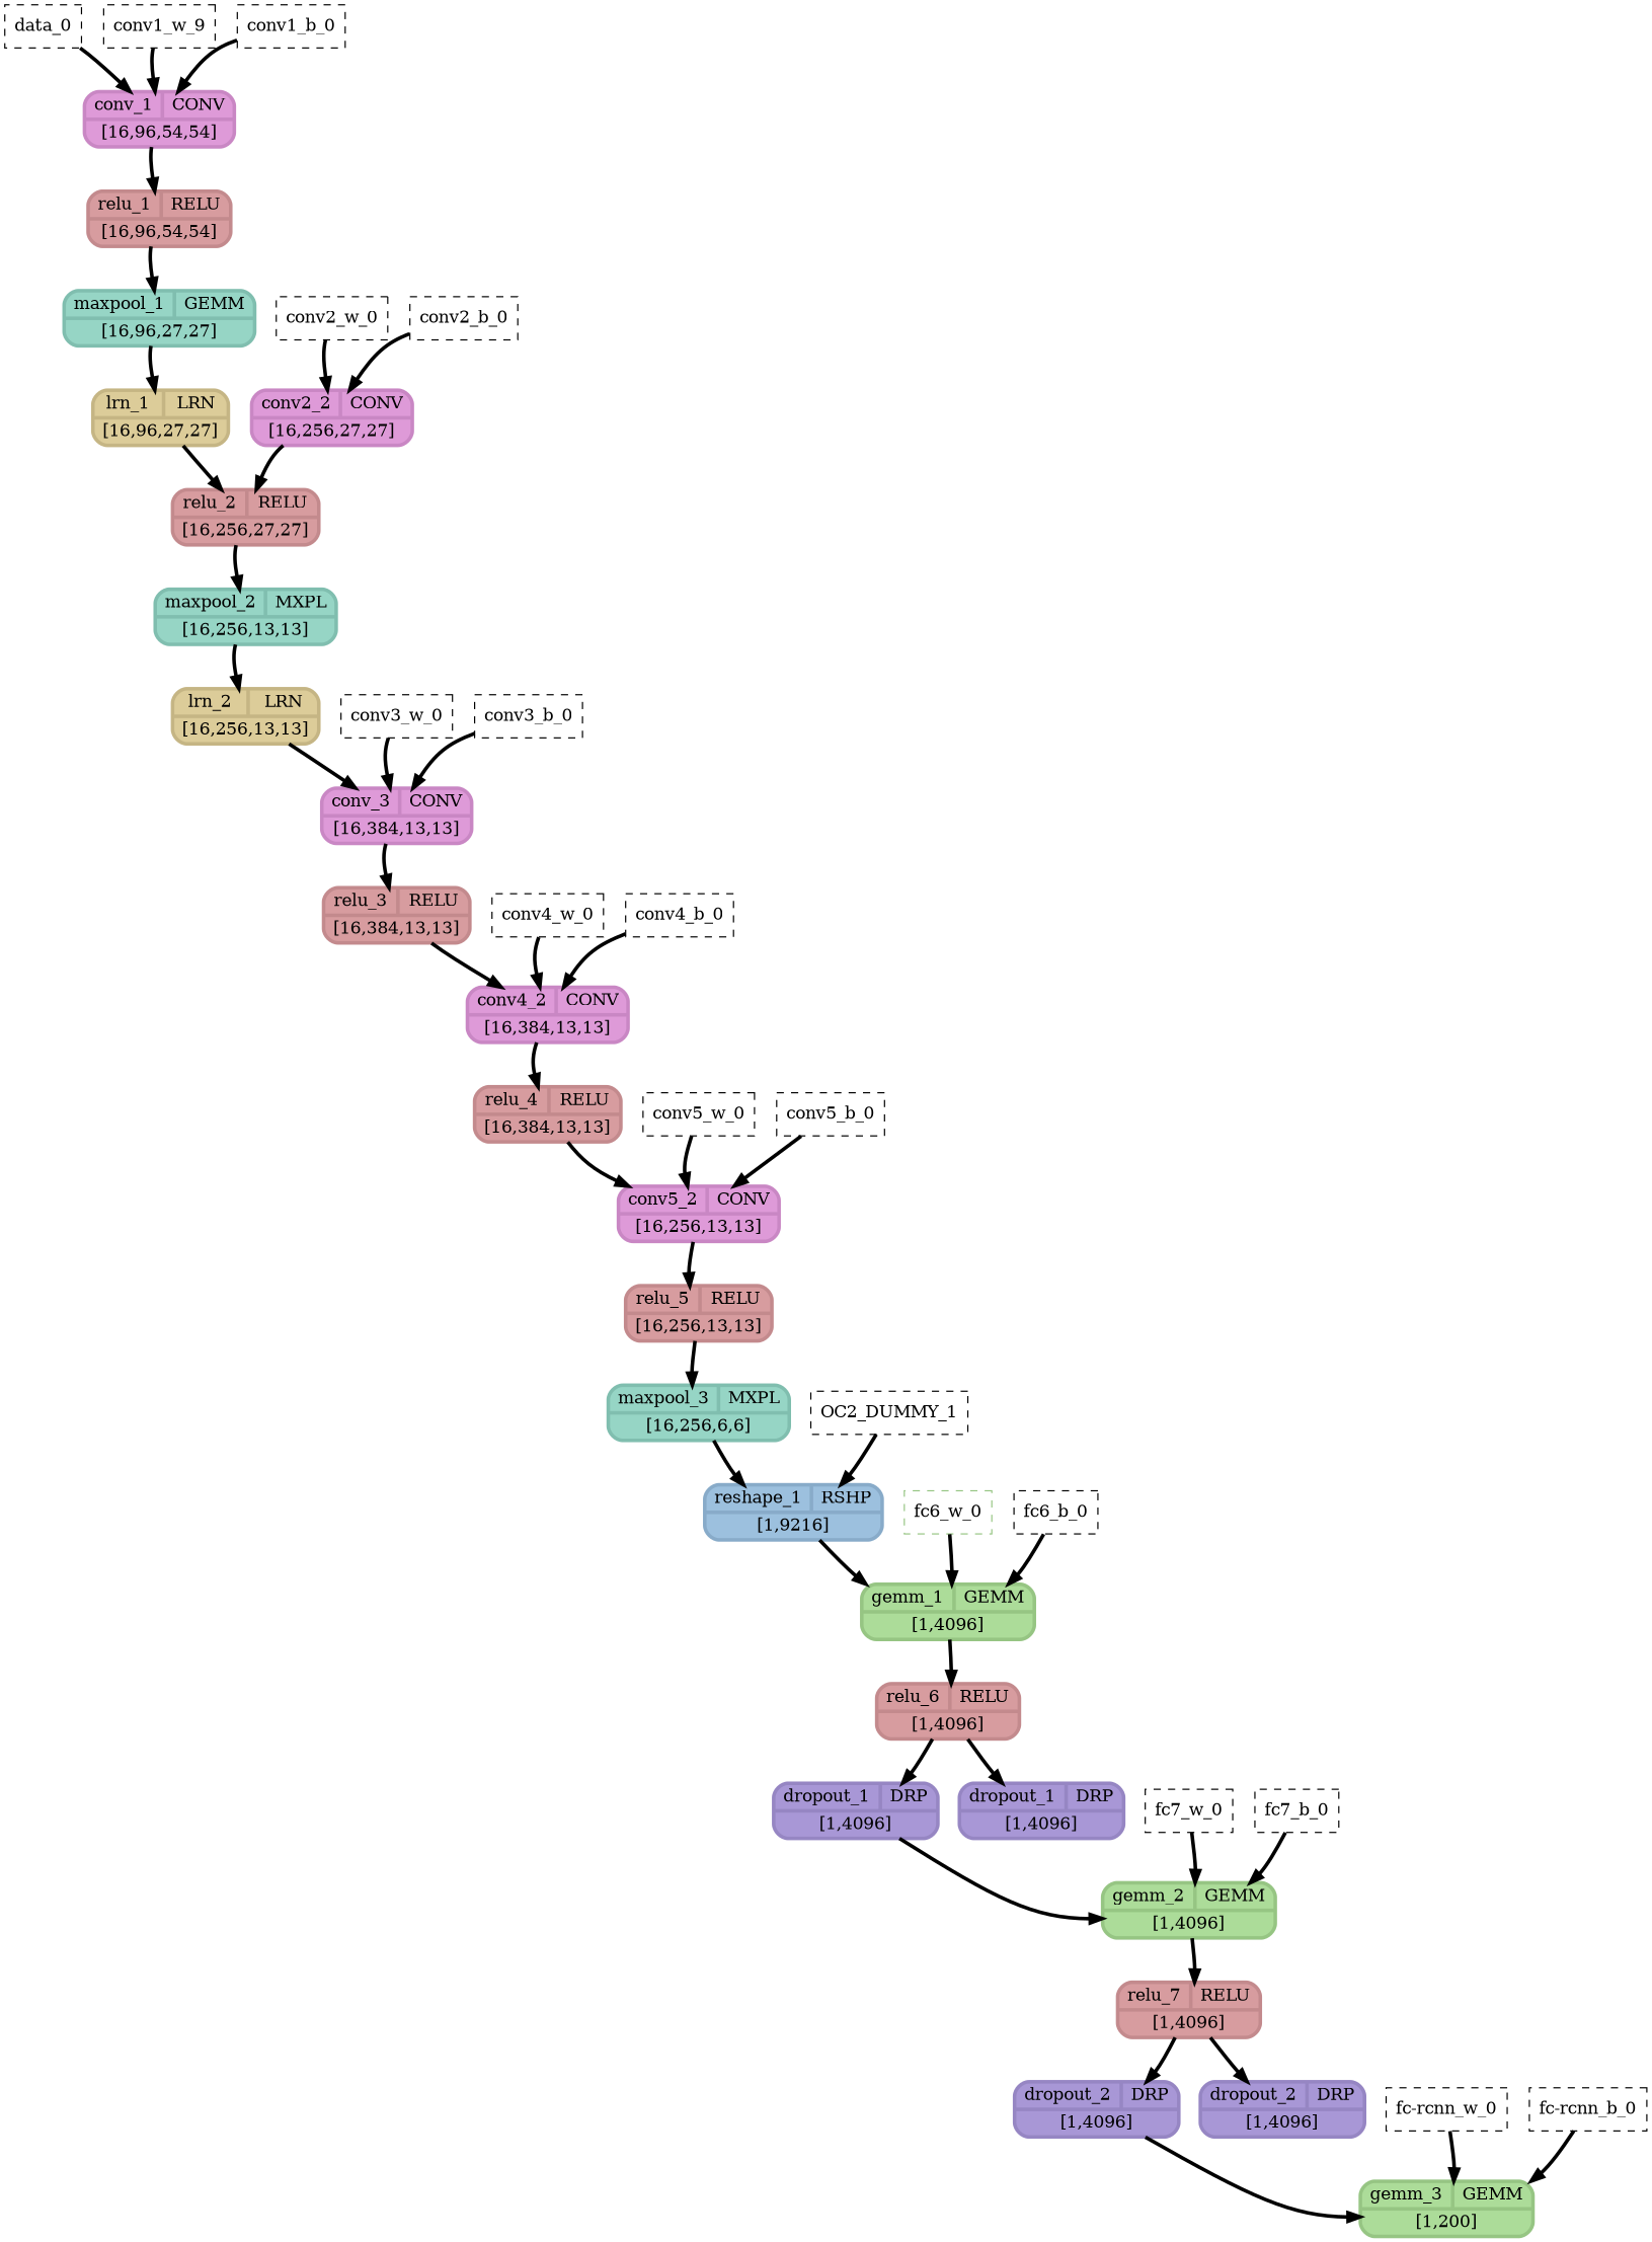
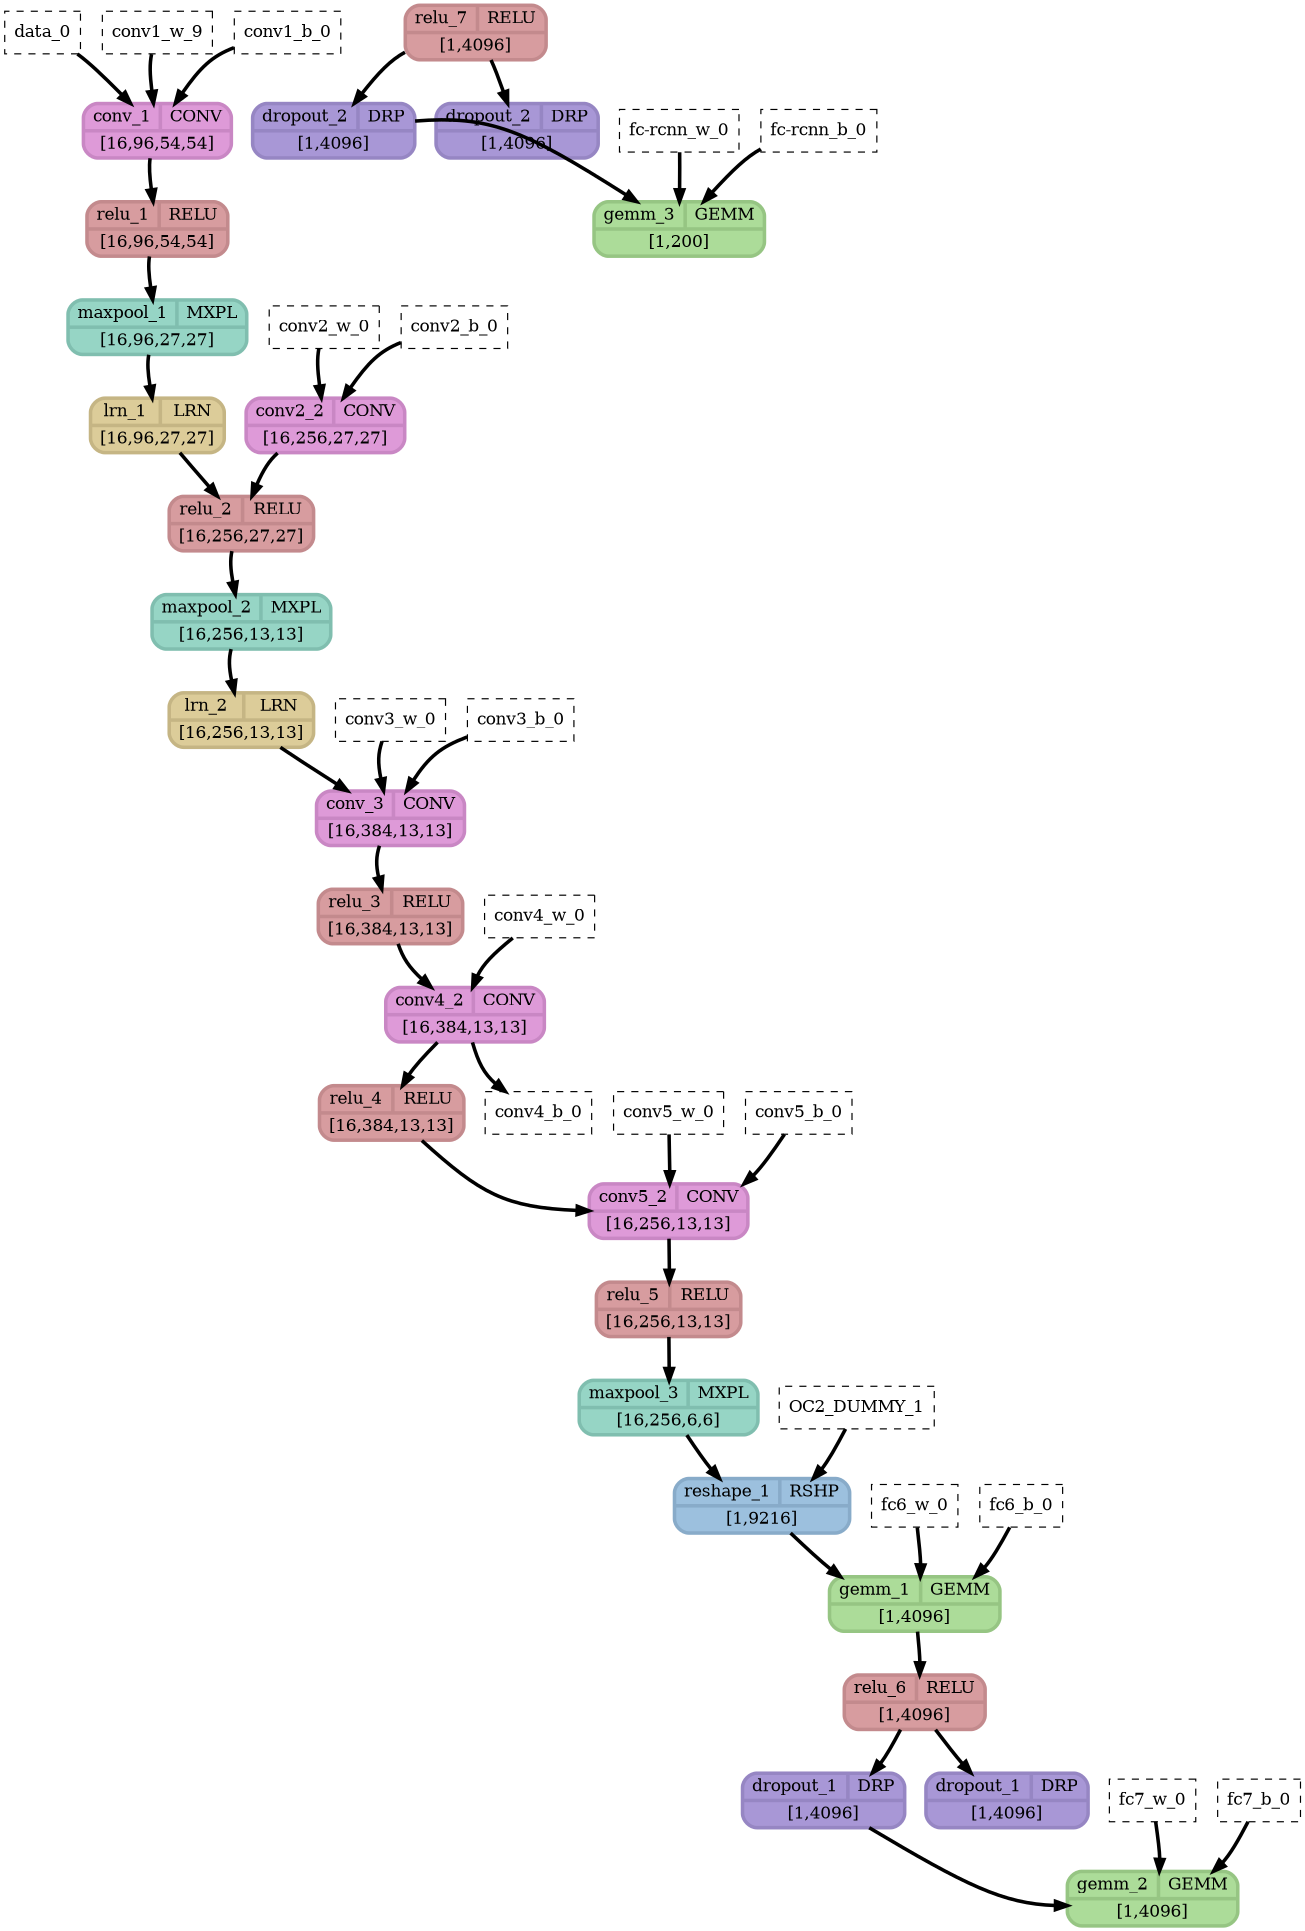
  strict digraph {
    overlap_shrink=true
    rankdir=TB
    splines=curved
    node [fillcolor=white shape=Mrecord style=filled type=constant_input fontcolor="#000000" penwidth=3]
    edge [penwidth=3]
    n1 [label=data_0 shape=box style="filled,dashed" fontcolor="" penwidth=""]
    n2 [color="#c987c4" fillcolor="#de9ad8" inputs="data_0;conv1_w_0;conv1_b_0" label="{ {conv_1  | CONV} | [16,96,54,54] }" outputs=conv1_1 type=Conv]
    n3 [color="#c38a8d" fillcolor="#d79c9f" inputs=conv1_1 label="{ {relu_1  | RELU} | [16,96,54,54] }" outputs=conv1_2 type=Relu]
    n4 [label=conv1_w_9 shape=box style="filled,dashed" fontcolor="" penwidth=""]
    n5 [label=conv1_b_0 shape=box style="filled,dashed" fontcolor="" penwidth=""]
-   n6 [color="#80beaf" fillcolor="#96d5c5" inputs=conv1_2 label="{ {maxpool_1  | GEMM} | [16,96,27,27] }" outputs=pool1_1 type=MaxPool]
+   n6 [color="#80beaf" fillcolor="#96d5c5" inputs=conv1_2 label="{ {maxpool_1  | MXPL} | [16,96,27,27] }" outputs=pool1_1 type=MaxPool]
    n7 [color="#c5b584" fillcolor="#dccc99" inputs=pool1_1 label="{ {lrn_1  | LRN} | [16,96,27,27] }" outputs=norm1_1 type=LRN]
    n8 [color="#c38a8d" fillcolor="#d79c9f" inputs=conv2_1 label="{ {relu_2  | RELU} | [16,256,27,27] }" outputs=conv2_2 type=Relu]
    n9 [color="#c987c4" fillcolor="#de9ad8" inputs="norm1_1;conv2_w_0;conv2_b_0" label="{ {conv2_2  | CONV} | [16,256,27,27] }" outputs=conv2_1 type=Conv]
    n10 [label=conv2_w_0 shape=box style="filled,dashed" fontcolor="" penwidth=""]
    n11 [label=conv2_b_0 shape=box style="filled,dashed" fontcolor="" penwidth=""]
    n12 [color="#80beaf" fillcolor="#96d5c5" inputs=conv2_2 label="{ {maxpool_2  | MXPL} | [16,256,13,13] }" outputs=pool2_1 type=MaxPool]
    n13 [color="#c5b584" fillcolor="#dccc99" inputs=pool2_1 label="{ {lrn_2  | LRN} | [16,256,13,13] }" outputs=norm2_1 type=LRN]
    n14 [color="#c987c4" fillcolor="#de9ad8" inputs="norm2_1;conv3_w_0;conv3_b_0" label="{ {conv_3  | CONV} | [16,384,13,13] }" outputs=conv3_1 type=Conv]
    n15 [color="#c38a8d" fillcolor="#d79c9f" inputs=conv3_1 label="{ {relu_3  | RELU} | [16,384,13,13] }" outputs=conv3_2 type=Relu]
    n16 [label=conv3_w_0 shape=box style="filled,dashed" fontcolor="" penwidth=""]
    n17 [label=conv3_b_0 shape=box style="filled,dashed" fontcolor="" penwidth=""]
    n18 [color="#c987c4" fillcolor="#de9ad8" inputs="conv3_2;conv4_w_0;conv4_b_0" label="{ {conv4_2  | CONV} | [16,384,13,13] }" outputs=conv4_1 type=Conv]
    n19 [color="#c38a8d" fillcolor="#d79c9f" inputs=conv4_1 label="{ {relu_4  | RELU} | [16,384,13,13] }" outputs=conv4_2 type=Relu]
    n20 [label=conv4_w_0 shape=box style="filled,dashed" fontcolor="" penwidth=""]
    n21 [label=conv4_b_0 shape=box style="filled,dashed" fontcolor="" penwidth=""]
    n22 [color="#c987c4" fillcolor="#de9ad8" inputs="conv4_2;conv5_w_0;conv5_b_0" label="{ {conv5_2  | CONV} | [16,256,13,13] }" outputs=conv5_1 type=Conv]
    n23 [color="#c38a8d" fillcolor="#d79c9f" inputs=conv5_1 label="{ {relu_5  | RELU} | [16,256,13,13] }" outputs=conv5_2 type=Relu]
    n24 [label=conv5_w_0 shape=box style="filled,dashed" fontcolor="" penwidth=""]
    n25 [label=conv5_b_0 shape=box style="filled,dashed" fontcolor="" penwidth=""]
    n26 [color="#80beaf" fillcolor="#96d5c5" inputs=conv5_2 label="{ {maxpool_3  | MXPL} | [16,256,6,6] }" outputs=pool5_1 type=MaxPool]
    n27 [color="#88abc9" fillcolor="#9cc0de" inputs="pool5_1;OC2_DUMMY_1" label="{ {reshape_1  | RSHP} | [1,9216] }" outputs=OC2_DUMMY_0 type=Reshape]
    n28 [color="#96c583" fillcolor="#acdc99" inputs="OC2_DUMMY_0;fc6_w_0;fc6_b_0" label="{ {gemm_1  | GEMM} | [1,4096] }" outputs=fc6_1 type=Gemm]
    n29 [label=OC2_DUMMY_1 shape=box style="filled,dashed" fontcolor="" penwidth=""]
    n30 [color="#c38a8d" fillcolor="#d79c9f" inputs=fc6_1 label="{ {relu_6  | RELU} | [1,4096] }" outputs=fc6_2 type=Relu]
-   n31 [label=fc6_w_0 shape=box style="filled,dashed" color="#96c583" fontcolor="" penwidth=""]
+   n31 [label=fc6_w_0 shape=box style="filled,dashed" fontcolor="" penwidth=""]
    n32 [label=fc6_b_0 shape=box style="filled,dashed" fontcolor="" penwidth=""]
    n33 [color="#9686c3" fillcolor="#a897d6" inputs=fc6_2 label="{ {dropout_1  | DRP} | [1,4096] }" outputs="fc6_3;_fc6_mask_1" type=Dropout]
    n34 [color="#9686c3" fillcolor="#a897d6" inputs=fc6_2 label="{ {dropout_1  | DRP} | [1,4096] }" outputs="fc6_3;_fc6_mask_1" type=Dropout]
    n35 [color="#96c583" fillcolor="#acdc99" inputs="fc6_3;fc7_w_0;fc7_b_0" label="{ {gemm_2  | GEMM} | [1,4096] }" outputs=fc7_1 type=Gemm]
    n36 [color="#c38a8d" fillcolor="#d79c9f" inputs=fc7_1 label="{ {relu_7  | RELU} | [1,4096] }" outputs=fc7_2 type=Relu]
    n37 [label=fc7_w_0 shape=box style="filled,dashed" fontcolor="" penwidth=""]
    n38 [label=fc7_b_0 shape=box style="filled,dashed" fontcolor="" penwidth=""]
    n39 [color="#9686c3" fillcolor="#a897d6" inputs=fc7_2 label="{ {dropout_2  | DRP} | [1,4096] }" outputs="fc7_3;_fc7_mask_1" type=Dropout]
    n40 [color="#9686c3" fillcolor="#a897d6" inputs=fc7_2 label="{ {dropout_2  | DRP} | [1,4096] }" outputs="fc7_3;_fc7_mask_1" type=Dropout]
    n41 [color="#96c583" fillcolor="#acdc99" inputs="fc7_3;fc-rcnn_w_0;fc-rcnn_b_0" label="{ {gemm_3  | GEMM} | [1,200] }" outputs="fc-rcnn_1" type=Gemm]
    n42 [label="fc-rcnn_w_0" shape=box style="filled,dashed" fontcolor="" penwidth=""]
    n43 [label="fc-rcnn_b_0" shape=box style="filled,dashed" fontcolor="" penwidth=""]
    n1 -> n2
    n2 -> n3
    n3 -> n6
    n4 -> n2
    n5 -> n2
    n6 -> n7
    n7 -> n8
    n8 -> n12
    n9 -> n8
    n10 -> n9
    n11 -> n9
    n12 -> n13
    n13 -> n14
    n14 -> n15
    n15 -> n18
    n16 -> n14
    n17 -> n14
    n18 -> n19
    n19 -> n22
    n20 -> n18
-   n21 -> n18
+   n18 -> n21
    n22 -> n23
    n23 -> n26
    n24 -> n22
    n25 -> n22
    n26 -> n27
    n27 -> n28
    n28 -> n30
    n29 -> n27
    n30 -> n33
    n30 -> n34
    n31 -> n28
    n32 -> n28
    n33 -> n35
-   n35 -> n36
    n36 -> n39
    n36 -> n40
    n37 -> n35
    n38 -> n35
    n39 -> n41
    n42 -> n41
    n43 -> n41
  }
